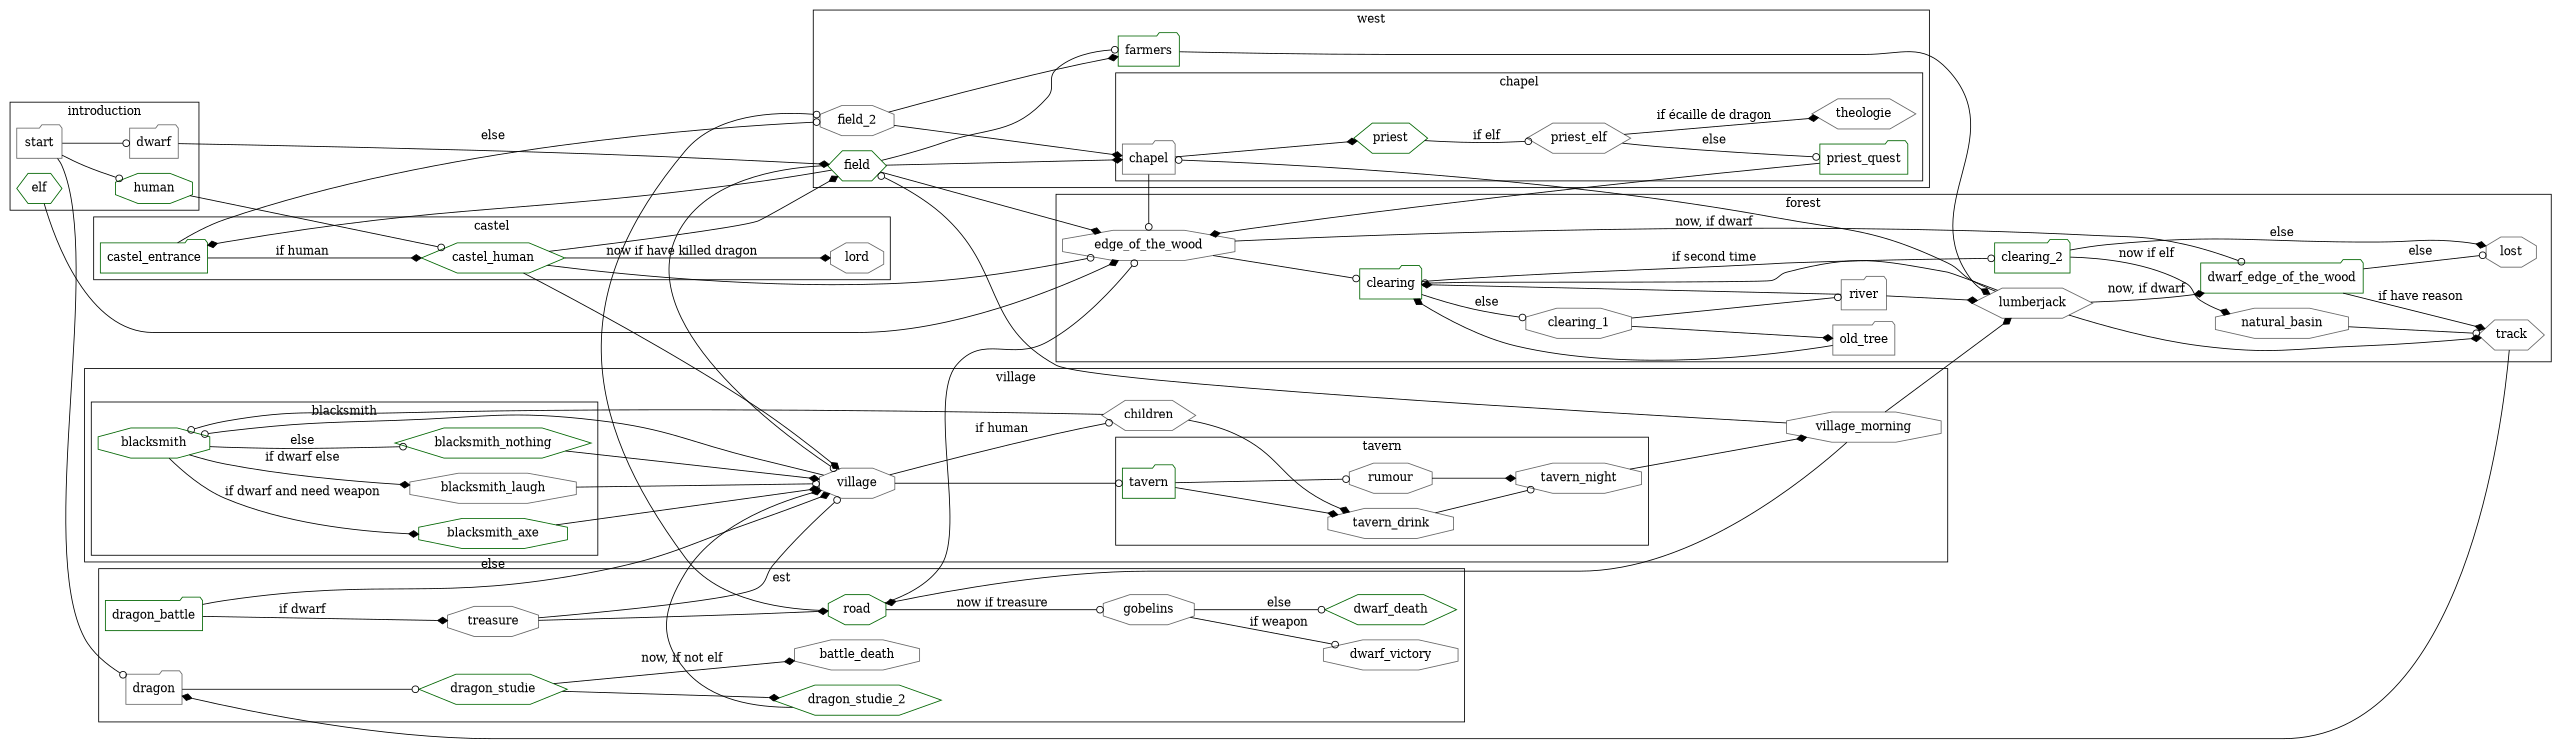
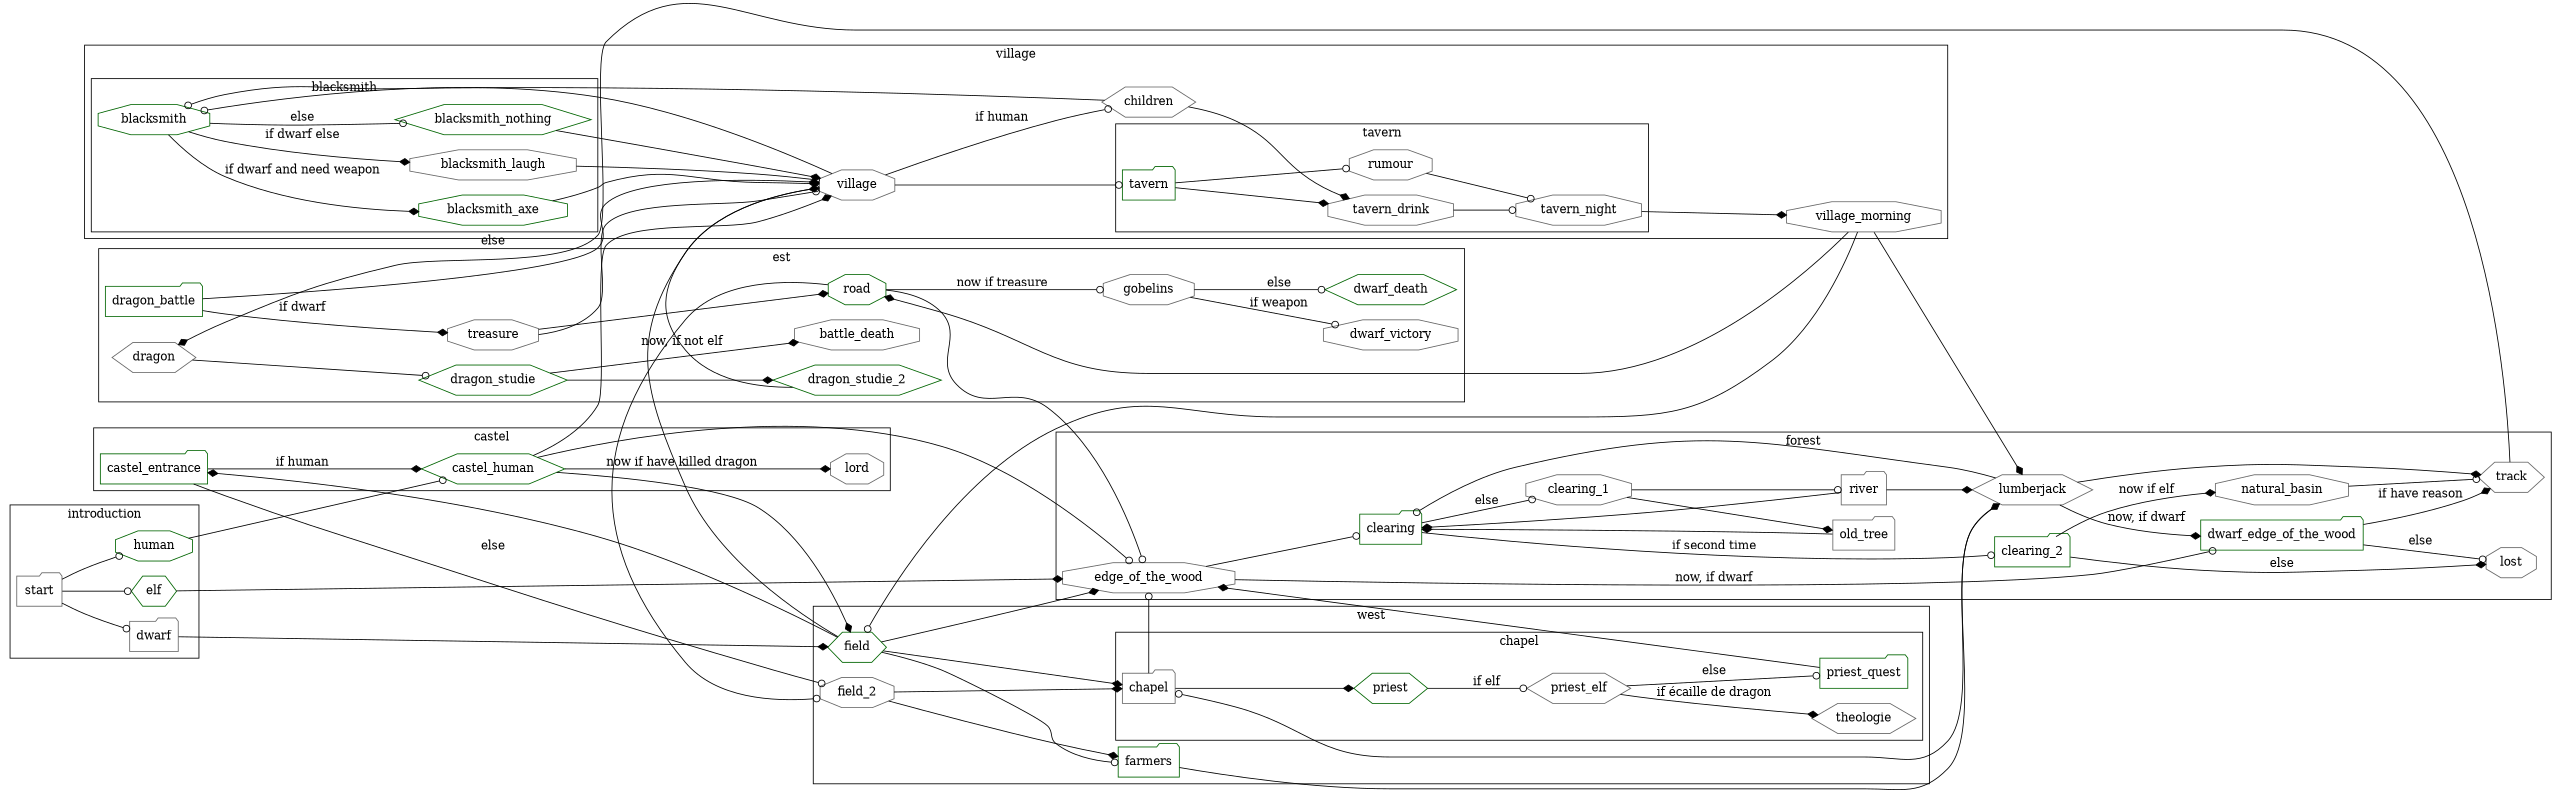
  digraph {
    compound=true
    rankdir=LR
    node [color=gray40 shape=octagon]
    edge [arrowhead=diamond]
    start [shape=folder]
    elf [color=darkgreen shape=hexagon]
    dwarf [shape=folder]
    human [color=darkgreen]
    blacksmith [color=darkgreen]
    blacksmith_axe [color=darkgreen]
    blacksmith_laugh
    blacksmith_nothing [color=darkgreen shape=hexagon]
    tavern [color=darkgreen shape=folder]
    rumour
    tavern_night
    tavern_drink
    village
    children [shape=hexagon]
    village_morning
    chapel [shape=folder]
    priest [color=darkgreen shape=hexagon]
    priest_elf [shape=hexagon]
    priest_quest [color=darkgreen shape=folder]
    theologie [shape=hexagon]
    field [color=darkgreen shape=hexagon]
    farmers [color=darkgreen shape=folder]
    field_2
    edge_of_the_wood
    clearing [color=darkgreen shape=folder]
    clearing_1
    clearing_2 [color=darkgreen shape=folder]
    river [shape=folder]
    old_tree [shape=folder]
    natural_basin
    lost
    track [shape=hexagon]
    lumberjack [shape=hexagon]
    dwarf_edge_of_the_wood [color=darkgreen shape=folder]
-   dragon [shape=folder]
+   dragon [shape=hexagon]
    dragon_battle [color=darkgreen shape=folder]
    dragon_studie [color=darkgreen shape=hexagon]
    treasure
    battle_death
    dragon_studie_2 [color=darkgreen shape=hexagon]
    road [color=darkgreen]
    gobelins
    dwarf_victory
    dwarf_death [color=darkgreen shape=hexagon]
    castel_entrance [color=darkgreen shape=folder]
    castel_human [color=darkgreen shape=hexagon]
    lord
    subgraph cluster_1 {
      label=introduction
      start
      elf
      dwarf
      human
    }
    subgraph cluster_2 {
      label=village
      village
      children
      village_morning
      subgraph cluster_3 {
        label=blacksmith
        blacksmith
        blacksmith_axe
        blacksmith_laugh
        blacksmith_nothing
      }
      subgraph cluster_4 {
        label=tavern
        tavern
        rumour
        tavern_night
        tavern_drink
      }
    }
    subgraph cluster_5 {
      label=west
      field
      farmers
      field_2
      subgraph cluster_6 {
        label=chapel
        chapel
        priest
        priest_elf
        priest_quest
        theologie
      }
    }
    subgraph cluster_7 {
      label=forest
      edge_of_the_wood
      clearing
      clearing_1
      clearing_2
      river
      old_tree
      natural_basin
      lost
      track
      lumberjack
      dwarf_edge_of_the_wood
    }
    subgraph cluster_8 {
      label=est
      dragon
      dragon_battle
      dragon_studie
      treasure
      battle_death
      dragon_studie_2
      road
      gobelins
      dwarf_victory
      dwarf_death
    }
    subgraph cluster_9 {
      label=castel
      castel_entrance
      castel_human
      lord
    }
-   start -> dragon [arrowhead=odot]
+   start -> elf [arrowhead=odot]
    start -> dwarf [arrowhead=odot]
    start -> human [arrowhead=odot]
    elf -> edge_of_the_wood
    dwarf -> field
    human -> castel_human [arrowhead=odot]
    blacksmith -> blacksmith_axe [label="if dwarf and need weapon"]
    blacksmith -> blacksmith_laugh [label="if dwarf else"]
    blacksmith -> blacksmith_nothing [arrowhead=odot label=else]
    blacksmith_axe -> village
    blacksmith_laugh -> village [arrowhead=odot]
    blacksmith_nothing -> village
    tavern -> rumour [arrowhead=odot]
    tavern -> tavern_drink
-   rumour -> tavern_night
+   rumour -> tavern_night [arrowhead=odot]
    tavern_night -> village_morning
    tavern_drink -> tavern_night [arrowhead=odot]
    village -> blacksmith [arrowhead=odot]
    village -> tavern [arrowhead=odot]
    village -> children [arrowhead=odot label="if human"]
    children -> blacksmith [arrowhead=odot]
    children -> tavern_drink
    village_morning -> field [arrowhead=odot]
    village_morning -> lumberjack
    village_morning -> road
    chapel -> priest
    chapel -> edge_of_the_wood [arrowhead=odot]
    priest -> priest_elf [arrowhead=odot label="if elf"]
    priest_elf -> priest_quest [arrowhead=odot label=else]
    priest_elf -> theologie [label="if écaille de dragon"]
    priest_quest -> edge_of_the_wood
    field -> village [arrowhead=odot]
    field -> chapel
    field -> farmers [arrowhead=odot]
    field -> edge_of_the_wood
    field -> castel_entrance
    farmers -> lumberjack
    field_2 -> chapel
    field_2 -> farmers
    edge_of_the_wood -> clearing [arrowhead=odot]
    edge_of_the_wood -> dwarf_edge_of_the_wood [arrowhead=odot label="now, if dwarf"]
    clearing -> clearing_1 [arrowhead=odot label=else]
    clearing -> clearing_2 [arrowhead=odot label="if second time"]
    clearing_1 -> river [arrowhead=odot]
    clearing_1 -> old_tree
    clearing_2 -> natural_basin [label="now if elf"]
    clearing_2 -> lost [label=else]
    river -> clearing
    river -> lumberjack
    old_tree -> clearing
    natural_basin -> track [arrowhead=odot]
    track -> dragon
    lumberjack -> chapel [arrowhead=odot]
    lumberjack -> clearing [arrowhead=odot]
    lumberjack -> track
    lumberjack -> dwarf_edge_of_the_wood [label="now, if dwarf"]
    dwarf_edge_of_the_wood -> lost [arrowhead=odot label=else]
    dwarf_edge_of_the_wood -> track [label="if have reason"]
    dragon -> dragon_studie [arrowhead=odot]
    dragon_battle -> village [label=else]
    dragon_battle -> treasure [label="if dwarf"]
    dragon_studie -> battle_death [label="now, if not elf"]
    dragon_studie -> dragon_studie_2
    treasure -> village [arrowhead=odot]
    treasure -> road
    dragon_studie_2 -> village
    road -> field_2 [arrowhead=odot]
    road -> edge_of_the_wood [arrowhead=odot]
    road -> gobelins [arrowhead=odot label="now if treasure"]
    gobelins -> dwarf_victory [arrowhead=odot label="if weapon"]
    gobelins -> dwarf_death [arrowhead=odot label=else]
    castel_entrance -> field_2 [arrowhead=odot label=else]
    castel_entrance -> castel_human [label="if human"]
    castel_human -> village
    castel_human -> field
    castel_human -> edge_of_the_wood [arrowhead=odot]
    castel_human -> lord [label="now if have killed dragon"]
  }
